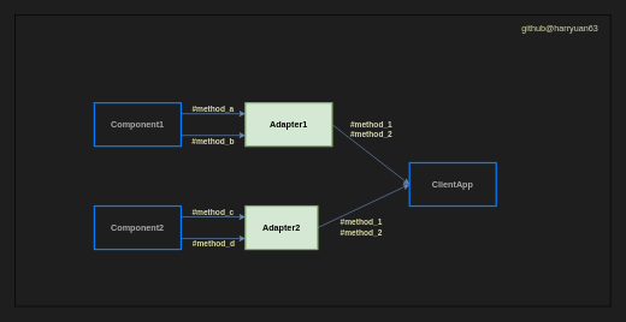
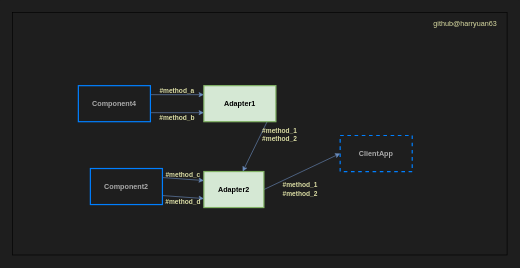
  <mxCell id="0" />
  <mxCell id="1" parent="0" />
  <mxCell id="2" value="" style="whiteSpace=wrap;html=1;fillColor=#1e1e1e;" vertex="1" parent="1"><mxGeometry width="824" height="404" as="geometry" x="20" y="20" /></mxCell>
- <mxCell id="3" value="&lt;font&gt;ClientApp&lt;/font&gt;" style="rounded=0;whiteSpace=wrap;html=1;fillColor=none;strokeColor=#007FFF;strokeWidth=2;fontColor=#aaa;fontStyle=1" parent="1" vertex="1"><mxGeometry x="566" y="225" width="120" height="60" as="geometry" /></mxCell>
+ <mxCell id="3" value="&lt;font&gt;ClientApp&lt;/font&gt;" style="rounded=0;whiteSpace=wrap;html=1;fillColor=none;strokeColor=#007FFF;strokeWidth=2;fontColor=#aaa;fontStyle=1;dashed=1;" parent="1" vertex="1"><mxGeometry x="566" y="225" width="120" height="60" as="geometry" /></mxCell>
  <mxCell id="4" value="&lt;b&gt;&lt;br&gt;#method_a&lt;/b&gt;" style="edgeStyle=none;html=1;exitX=1;exitY=0.25;exitDx=0;exitDy=0;entryX=0;entryY=0.25;entryDx=0;entryDy=0;fontColor=#DBDDA4;fillColor=#dae8fc;strokeColor=#6c8ebf;labelBackgroundColor=none;" parent="1" source="6" target="11" edge="1"><mxGeometry x="-0.011" y="13" relative="1" as="geometry"><mxPoint as="offset" /></mxGeometry></mxCell>
  <mxCell id="5" value="&lt;b style=&quot;color: rgb(219, 221, 164);&quot;&gt;#method_b&lt;/b&gt;" style="edgeStyle=none;html=1;exitX=1;exitY=0.75;exitDx=0;exitDy=0;entryX=0;entryY=0.75;entryDx=0;entryDy=0;fontColor=#eee;fillColor=#dae8fc;strokeColor=#6c8ebf;labelBackgroundColor=none;" parent="1" source="6" target="11" edge="1"><mxGeometry x="-0.011" y="-8" relative="1" as="geometry"><mxPoint as="offset" /></mxGeometry></mxCell>
- <mxCell id="6" value="&lt;font&gt;Component1&lt;/font&gt;" style="rounded=0;whiteSpace=wrap;html=1;fillColor=none;strokeColor=#007FFF;strokeWidth=2;fontColor=#aaa;fontStyle=1" parent="1" vertex="1"><mxGeometry x="130" y="142" width="120" height="60" as="geometry" /></mxCell>
+ <mxCell id="6" value="&lt;font&gt;Component4&lt;/font&gt;" style="rounded=0;whiteSpace=wrap;html=1;fillColor=none;strokeColor=#007FFF;strokeWidth=2;fontColor=#aaa;fontStyle=1" parent="1" vertex="1"><mxGeometry x="130" y="142" width="120" height="60" as="geometry" /></mxCell>
  <mxCell id="7" value="&lt;b style=&quot;color: rgb(219 , 221 , 164)&quot;&gt;#method_c&lt;/b&gt;" style="edgeStyle=none;html=1;exitX=1;exitY=0.25;exitDx=0;exitDy=0;entryX=0;entryY=0.25;entryDx=0;entryDy=0;fontColor=#aaa;fillColor=#dae8fc;strokeColor=#6c8ebf;labelBackgroundColor=none;" parent="1" source="9" target="13" edge="1"><mxGeometry x="-0.011" y="6" relative="1" as="geometry"><mxPoint as="offset" /></mxGeometry></mxCell>
  <mxCell id="8" value="&lt;b style=&quot;color: rgb(219, 221, 164);&quot;&gt;#method_d&lt;/b&gt;" style="edgeStyle=none;html=1;exitX=1;exitY=0.75;exitDx=0;exitDy=0;entryX=0;entryY=0.75;entryDx=0;entryDy=0;fontColor=#aaa;fillColor=#dae8fc;strokeColor=#6c8ebf;labelBackgroundColor=none;" parent="1" source="9" target="13" edge="1"><mxGeometry x="0.011" y="-7" relative="1" as="geometry"><mxPoint as="offset" /></mxGeometry></mxCell>
- <mxCell id="9" value="&lt;font&gt;Component2&lt;/font&gt;" style="rounded=0;whiteSpace=wrap;html=1;fillColor=none;strokeColor=#007FFF;strokeWidth=2;fontColor=#aaa;fontStyle=1" parent="1" vertex="1"><mxGeometry x="130" y="285" width="120" height="60" as="geometry" /></mxCell>
- <mxCell id="10" value="#method_1&lt;br&gt;#method_2" style="edgeStyle=none;html=1;exitX=1;exitY=0.5;exitDx=0;exitDy=0;entryX=0;entryY=0.5;entryDx=0;entryDy=0;labelBackgroundColor=none;fontColor=#DBDDA4;fillColor=#dae8fc;strokeColor=#6c8ebf;fontStyle=1" parent="1" source="11" target="3" edge="1"><mxGeometry x="-0.306" y="28" relative="1" as="geometry"><mxPoint as="offset" /></mxGeometry></mxCell>
+ <mxCell id="9" value="&lt;font&gt;Component2&lt;/font&gt;" style="rounded=0;whiteSpace=wrap;html=1;fillColor=none;strokeColor=#007FFF;strokeWidth=2;fontColor=#aaa;fontStyle=1" parent="1" vertex="1"><mxGeometry x="150" y="280" width="120" height="60" as="geometry" /></mxCell>
+ <mxCell id="10" value="#method_1&lt;br&gt;#method_2" style="edgeStyle=none;html=1;exitX=1;exitY=0.5;exitDx=0;exitDy=0;labelBackgroundColor=none;fontColor=#DBDDA4;fillColor=#dae8fc;strokeColor=#6c8ebf;fontStyle=1;" parent="1" source="11" target="13" edge="1"><mxGeometry x="-0.306" y="28" relative="1" as="geometry"><mxPoint as="offset" /></mxGeometry></mxCell>
  <mxCell id="11" value="&lt;font&gt;Adapter1&lt;/font&gt;" style="rounded=0;whiteSpace=wrap;html=1;strokeWidth=2;fontStyle=1;fillColor=#d5e8d4;strokeColor=#82b366;" parent="1" vertex="1"><mxGeometry x="339" y="142" width="120" height="60" as="geometry" /></mxCell>
  <mxCell id="12" value="#method_1&lt;br&gt;#method_2" style="edgeStyle=none;html=1;exitX=1;exitY=0.5;exitDx=0;exitDy=0;entryX=0;entryY=0.5;entryDx=0;entryDy=0;labelBackgroundColor=none;fontColor=#DBDDA4;fillColor=#dae8fc;strokeColor=#6c8ebf;fontStyle=1" parent="1" source="13" target="3" edge="1"><mxGeometry x="-0.232" y="-26" relative="1" as="geometry"><mxPoint as="offset" /></mxGeometry></mxCell>
  <mxCell id="13" value="&lt;font&gt;Adapter2&lt;/font&gt;" style="rounded=0;whiteSpace=wrap;html=1;strokeWidth=2;fontStyle=1;fillColor=#d5e8d4;strokeColor=#82b366;" parent="1" vertex="1"><mxGeometry x="339" y="285" width="100" height="60" as="geometry" /></mxCell>
  <mxCell id="14" value="github@harryuan63" style="text;html=1;align=center;verticalAlign=middle;resizable=0;points=[];autosize=1;strokeColor=none;fillColor=none;fontColor=#DBDDA4;" parent="1" vertex="1"><mxGeometry x="716" y="30" width="116" height="18" as="geometry" /></mxCell>
